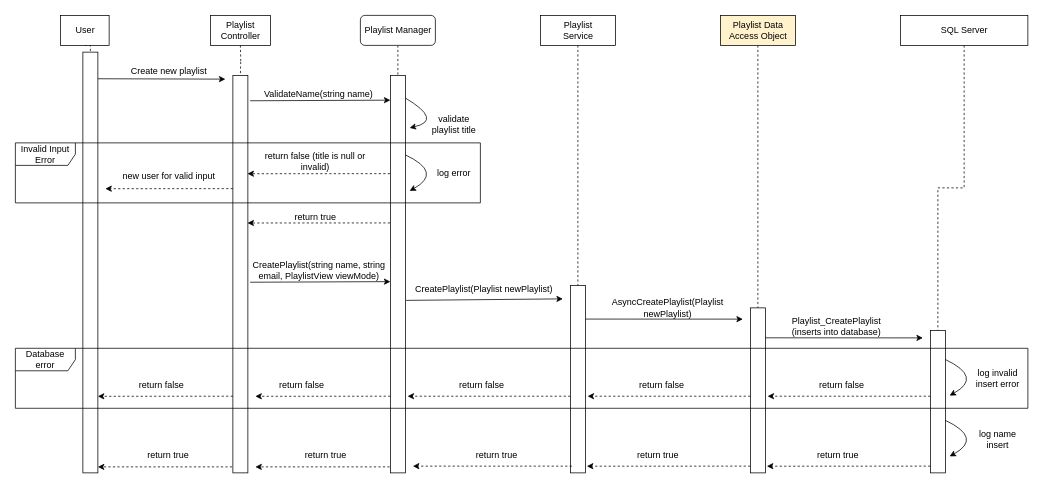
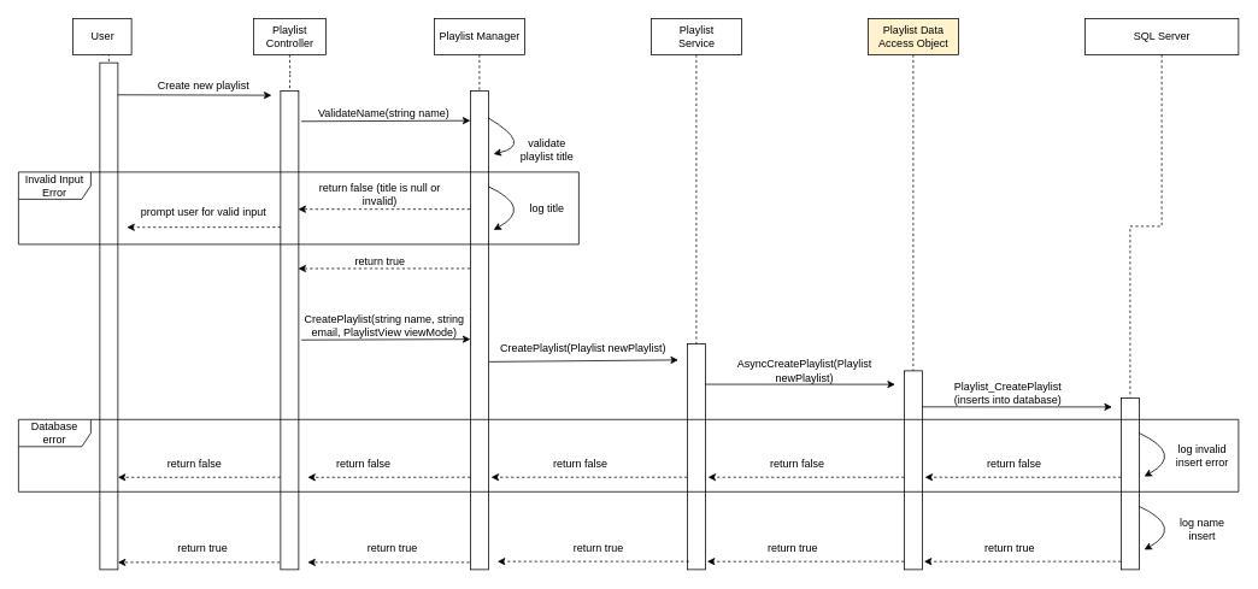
  <mxCell id="0" />
  <mxCell id="1" parent="0" />
  <mxCell id="2" style="edgeStyle=orthogonalEdgeStyle;rounded=0;orthogonalLoop=1;jettySize=auto;html=1;exitX=0.5;exitY=1;exitDx=0;exitDy=0;entryX=0.5;entryY=0;entryDx=0;entryDy=0;endArrow=none;endFill=0;dashed=1;" parent="1" edge="1"><mxGeometry relative="1" as="geometry"><mxPoint x="320" y="60" as="sourcePoint" /><mxPoint x="320" y="100" as="targetPoint" /></mxGeometry></mxCell>
  <mxCell id="3" value="&lt;div&gt;Playlist &lt;br&gt;&lt;/div&gt;&lt;div&gt;Controller&lt;/div&gt;" style="html=1;" parent="1" vertex="1"><mxGeometry x="280" y="20" width="80" height="40" as="geometry" /></mxCell>
  <mxCell id="4" style="edgeStyle=orthogonalEdgeStyle;rounded=0;orthogonalLoop=1;jettySize=auto;html=1;exitX=0.5;exitY=1;exitDx=0;exitDy=0;entryX=0.5;entryY=0;entryDx=0;entryDy=0;dashed=1;endArrow=none;endFill=0;" parent="1" source="5" target="7" edge="1"><mxGeometry relative="1" as="geometry" /></mxCell>
- <mxCell id="5" value="Playlist Manager" style="html=1;rounded=1;" parent="1" vertex="1"><mxGeometry x="480" y="20" width="100" height="40" as="geometry" /></mxCell>
+ <mxCell id="5" value="Playlist Manager" style="html=1;" parent="1" vertex="1"><mxGeometry x="480" y="20" width="100" height="40" as="geometry" /></mxCell>
  <mxCell id="6" value="" style="rounded=0;whiteSpace=wrap;html=1;" parent="1" vertex="1"><mxGeometry x="310" y="100" width="20" height="530" as="geometry" /></mxCell>
  <mxCell id="7" value="" style="rounded=0;whiteSpace=wrap;html=1;" parent="1" vertex="1"><mxGeometry x="520" y="100" width="20" height="530" as="geometry" /></mxCell>
  <mxCell id="8" value="ValidateName(string name)" style="text;html=1;strokeColor=none;fillColor=none;align=center;verticalAlign=middle;whiteSpace=wrap;rounded=0;" parent="1" vertex="1"><mxGeometry x="349" y="110" width="151" height="30" as="geometry" /></mxCell>
  <mxCell id="9" style="edgeStyle=orthogonalEdgeStyle;rounded=0;orthogonalLoop=1;jettySize=auto;html=1;exitX=0.5;exitY=1;exitDx=0;exitDy=0;entryX=0.5;entryY=0;entryDx=0;entryDy=0;dashed=1;endArrow=none;endFill=0;" parent="1" source="10" target="19" edge="1"><mxGeometry relative="1" as="geometry" /></mxCell>
  <mxCell id="10" value="&lt;div&gt;Playlist&lt;/div&gt;&lt;div&gt;Service&lt;br&gt;&lt;/div&gt;" style="html=1;" parent="1" vertex="1"><mxGeometry x="720" y="20" width="100" height="40" as="geometry" /></mxCell>
  <mxCell id="11" value="" style="endArrow=classic;html=1;rounded=0;exitX=1.2;exitY=0.022;exitDx=0;exitDy=0;exitPerimeter=0;entryX=0.05;entryY=0.163;entryDx=0;entryDy=0;entryPerimeter=0;" parent="1" edge="1"><mxGeometry width="50" height="50" relative="1" as="geometry"><mxPoint x="333" y="133.86" as="sourcePoint" /><mxPoint x="520" y="133.04" as="targetPoint" /></mxGeometry></mxCell>
  <mxCell id="12" value="" style="curved=1;endArrow=classic;html=1;rounded=0;exitX=1;exitY=0.057;exitDx=0;exitDy=0;exitPerimeter=0;entryX=1.283;entryY=0.132;entryDx=0;entryDy=0;entryPerimeter=0;" parent="1" source="7" target="7" edge="1"><mxGeometry width="50" height="50" relative="1" as="geometry"><mxPoint x="640" y="270" as="sourcePoint" /><mxPoint x="580" y="570" as="targetPoint" /><Array as="points"><mxPoint x="590" y="160" /></Array></mxGeometry></mxCell>
  <mxCell id="13" value="validate playlist title" style="text;html=1;strokeColor=none;fillColor=none;align=center;verticalAlign=middle;whiteSpace=wrap;rounded=0;" parent="1" vertex="1"><mxGeometry x="570" y="150" width="70" height="30" as="geometry" /></mxCell>
  <mxCell id="14" value="" style="endArrow=classic;html=1;rounded=0;entryX=1;entryY=0.116;entryDx=0;entryDy=0;dashed=1;entryPerimeter=0;" parent="1" edge="1"><mxGeometry width="50" height="50" relative="1" as="geometry"><mxPoint x="519.5" y="231.04" as="sourcePoint" /><mxPoint x="329.5" y="231.12" as="targetPoint" /></mxGeometry></mxCell>
  <mxCell id="15" value="return false (title is null or invalid)" style="text;html=1;strokeColor=none;fillColor=none;align=center;verticalAlign=middle;whiteSpace=wrap;rounded=0;" parent="1" vertex="1"><mxGeometry x="349.5" y="200" width="140" height="30" as="geometry" /></mxCell>
  <mxCell id="16" value="Create new playlist" style="text;html=1;strokeColor=none;fillColor=none;align=center;verticalAlign=middle;whiteSpace=wrap;rounded=0;" parent="1" vertex="1"><mxGeometry x="170" y="80" width="110" height="30" as="geometry" /></mxCell>
  <mxCell id="17" value="" style="endArrow=classic;html=1;rounded=0;exitX=1.1;exitY=0.05;exitDx=0;exitDy=0;exitPerimeter=0;" parent="1" edge="1"><mxGeometry width="50" height="50" relative="1" as="geometry"><mxPoint x="541" y="400" as="sourcePoint" /><mxPoint x="750" y="398" as="targetPoint" /></mxGeometry></mxCell>
  <mxCell id="18" value="CreatePlaylist(Playlist newPlaylist)" style="text;html=1;strokeColor=none;fillColor=none;align=center;verticalAlign=middle;whiteSpace=wrap;rounded=0;" parent="1" vertex="1"><mxGeometry x="550" y="375" width="190" height="20" as="geometry" /></mxCell>
  <mxCell id="19" value="" style="rounded=0;whiteSpace=wrap;html=1;" parent="1" vertex="1"><mxGeometry x="760" y="380" width="20" height="250" as="geometry" /></mxCell>
  <mxCell id="20" style="edgeStyle=orthogonalEdgeStyle;rounded=0;orthogonalLoop=1;jettySize=auto;html=1;exitX=0.5;exitY=1;exitDx=0;exitDy=0;dashed=1;endArrow=none;endFill=0;entryX=0.5;entryY=0;entryDx=0;entryDy=0;" parent="1" source="21" target="24" edge="1"><mxGeometry relative="1" as="geometry"><mxPoint x="1010" y="490" as="targetPoint" /></mxGeometry></mxCell>
  <mxCell id="21" value="&lt;div&gt;Playlist Data &lt;br&gt;&lt;/div&gt;&lt;div&gt;Access Object&lt;/div&gt;" style="html=1;fillColor=#fff2cc;" parent="1" vertex="1"><mxGeometry x="960" y="20" width="100" height="40" as="geometry" /></mxCell>
  <mxCell id="22" value="" style="endArrow=classic;html=1;rounded=0;exitX=1.1;exitY=0.05;exitDx=0;exitDy=0;exitPerimeter=0;" parent="1" edge="1"><mxGeometry width="50" height="50" relative="1" as="geometry"><mxPoint x="780" y="424.92" as="sourcePoint" /><mxPoint x="990" y="425" as="targetPoint" /></mxGeometry></mxCell>
  <mxCell id="23" value="AsyncCreatePlaylist(Playlist newPlaylist)" style="text;html=1;strokeColor=none;fillColor=none;align=center;verticalAlign=middle;whiteSpace=wrap;rounded=0;" parent="1" vertex="1"><mxGeometry x="810" y="395" width="160" height="30" as="geometry" /></mxCell>
  <mxCell id="24" value="" style="rounded=0;whiteSpace=wrap;html=1;" parent="1" vertex="1"><mxGeometry x="1000" y="410" width="20" height="220" as="geometry" /></mxCell>
  <mxCell id="25" style="edgeStyle=orthogonalEdgeStyle;rounded=0;orthogonalLoop=1;jettySize=auto;html=1;exitX=0.5;exitY=1;exitDx=0;exitDy=0;dashed=1;endArrow=none;endFill=0;entryX=0.5;entryY=0;entryDx=0;entryDy=0;" parent="1" source="26" target="27" edge="1"><mxGeometry relative="1" as="geometry"><mxPoint x="1290" y="600" as="targetPoint" /></mxGeometry></mxCell>
  <mxCell id="26" value="SQL Server" style="html=1;" parent="1" vertex="1"><mxGeometry x="1200" y="20" width="170" height="40" as="geometry" /></mxCell>
  <mxCell id="27" value="" style="rounded=0;whiteSpace=wrap;html=1;" parent="1" vertex="1"><mxGeometry x="1240" y="440" width="20" height="190" as="geometry" /></mxCell>
  <mxCell id="28" value="" style="endArrow=classic;html=1;rounded=0;exitX=-0.1;exitY=0.913;exitDx=0;exitDy=0;dashed=1;exitPerimeter=0;entryX=1.05;entryY=0.889;entryDx=0;entryDy=0;entryPerimeter=0;" parent="1" edge="1"><mxGeometry width="50" height="50" relative="1" as="geometry"><mxPoint x="1240" y="527.78" as="sourcePoint" /><mxPoint x="1023" y="527.79" as="targetPoint" /></mxGeometry></mxCell>
  <mxCell id="29" value="" style="endArrow=classic;html=1;rounded=0;exitX=-0.1;exitY=0.913;exitDx=0;exitDy=0;dashed=1;exitPerimeter=0;entryX=1;entryY=0.967;entryDx=0;entryDy=0;entryPerimeter=0;" parent="1" edge="1"><mxGeometry width="50" height="50" relative="1" as="geometry"><mxPoint x="1240" y="621" as="sourcePoint" /><mxPoint x="1022" y="621.1" as="targetPoint" /></mxGeometry></mxCell>
  <mxCell id="30" value="" style="endArrow=classic;html=1;rounded=0;exitX=-0.1;exitY=0.913;exitDx=0;exitDy=0;dashed=1;exitPerimeter=0;entryX=1;entryY=0.967;entryDx=0;entryDy=0;entryPerimeter=0;" parent="1" edge="1"><mxGeometry width="50" height="50" relative="1" as="geometry"><mxPoint x="1000" y="621" as="sourcePoint" /><mxPoint x="782" y="621.1" as="targetPoint" /></mxGeometry></mxCell>
  <mxCell id="31" value="" style="endArrow=classic;html=1;rounded=0;exitX=-0.1;exitY=0.913;exitDx=0;exitDy=0;dashed=1;exitPerimeter=0;" parent="1" edge="1"><mxGeometry width="50" height="50" relative="1" as="geometry"><mxPoint x="762" y="621" as="sourcePoint" /><mxPoint x="550" y="621" as="targetPoint" /></mxGeometry></mxCell>
  <mxCell id="32" value="return false" style="text;html=1;strokeColor=none;fillColor=none;align=center;verticalAlign=middle;whiteSpace=wrap;rounded=0;" parent="1" vertex="1"><mxGeometry x="1087" y="497.78" width="70" height="30" as="geometry" /></mxCell>
  <mxCell id="33" value="return true" style="text;html=1;strokeColor=none;fillColor=none;align=center;verticalAlign=middle;whiteSpace=wrap;rounded=0;" parent="1" vertex="1"><mxGeometry x="1082" y="591" width="70" height="30" as="geometry" /></mxCell>
  <mxCell id="34" value="return true" style="text;html=1;strokeColor=none;fillColor=none;align=center;verticalAlign=middle;whiteSpace=wrap;rounded=0;" parent="1" vertex="1"><mxGeometry x="842" y="591" width="70" height="30" as="geometry" /></mxCell>
  <mxCell id="35" value="return true" style="text;html=1;strokeColor=none;fillColor=none;align=center;verticalAlign=middle;whiteSpace=wrap;rounded=0;" parent="1" vertex="1"><mxGeometry x="627" y="591" width="70" height="30" as="geometry" /></mxCell>
  <mxCell id="36" value="" style="endArrow=classic;html=1;rounded=0;exitX=-0.1;exitY=0.913;exitDx=0;exitDy=0;dashed=1;exitPerimeter=0;" parent="1" edge="1"><mxGeometry width="50" height="50" relative="1" as="geometry"><mxPoint x="519" y="622" as="sourcePoint" /><mxPoint x="340" y="622" as="targetPoint" /></mxGeometry></mxCell>
  <mxCell id="37" value="return true" style="text;html=1;strokeColor=none;fillColor=none;align=center;verticalAlign=middle;whiteSpace=wrap;rounded=0;" parent="1" vertex="1"><mxGeometry x="399" y="591" width="70" height="30" as="geometry" /></mxCell>
  <mxCell id="38" style="edgeStyle=orthogonalEdgeStyle;rounded=0;orthogonalLoop=1;jettySize=auto;html=1;exitX=0.5;exitY=1;exitDx=0;exitDy=0;dashed=1;endArrow=none;endFill=0;entryX=0.5;entryY=0;entryDx=0;entryDy=0;" parent="1" source="39" target="40" edge="1"><mxGeometry relative="1" as="geometry"><mxPoint x="120" y="90" as="targetPoint" /></mxGeometry></mxCell>
  <mxCell id="39" value="User" style="html=1;" parent="1" vertex="1"><mxGeometry x="80" y="20" width="65" height="40" as="geometry" /></mxCell>
  <mxCell id="40" value="" style="rounded=0;whiteSpace=wrap;html=1;" parent="1" vertex="1"><mxGeometry x="110" y="69" width="20" height="561" as="geometry" /></mxCell>
  <mxCell id="41" value="" style="endArrow=classic;html=1;rounded=0;" parent="1" edge="1"><mxGeometry width="50" height="50" relative="1" as="geometry"><mxPoint x="130" y="104.5" as="sourcePoint" /><mxPoint x="300" y="105" as="targetPoint" /></mxGeometry></mxCell>
  <mxCell id="42" value="" style="endArrow=classic;html=1;rounded=0;entryX=1;entryY=0.116;entryDx=0;entryDy=0;dashed=1;entryPerimeter=0;" edge="1" parent="1"><mxGeometry width="50" height="50" relative="1" as="geometry"><mxPoint x="310" y="251" as="sourcePoint" /><mxPoint x="140" y="251.12" as="targetPoint" /></mxGeometry></mxCell>
- <mxCell id="43" value="new user for valid input" style="text;html=1;strokeColor=none;fillColor=none;align=center;verticalAlign=middle;whiteSpace=wrap;rounded=0;" vertex="1" parent="1"><mxGeometry x="150" y="220" width="150" height="30" as="geometry" /></mxCell>
+ <mxCell id="43" value="prompt user for valid input" style="text;html=1;strokeColor=none;fillColor=none;align=center;verticalAlign=middle;whiteSpace=wrap;rounded=0;" vertex="1" parent="1"><mxGeometry x="150" y="220" width="150" height="30" as="geometry" /></mxCell>
  <mxCell id="44" value="Invalid Input Error" style="shape=umlFrame;whiteSpace=wrap;html=1;fillColor=none;width=80;height=30;" vertex="1" parent="1"><mxGeometry x="20" y="190" width="620" height="80" as="geometry" /></mxCell>
  <mxCell id="45" value="" style="endArrow=classic;html=1;rounded=0;entryX=1;entryY=0.116;entryDx=0;entryDy=0;dashed=1;entryPerimeter=0;" edge="1" parent="1"><mxGeometry width="50" height="50" relative="1" as="geometry"><mxPoint x="519.5" y="296.74" as="sourcePoint" /><mxPoint x="329.5" y="296.82" as="targetPoint" /></mxGeometry></mxCell>
  <mxCell id="46" value="return true" style="text;html=1;strokeColor=none;fillColor=none;align=center;verticalAlign=middle;whiteSpace=wrap;rounded=0;" vertex="1" parent="1"><mxGeometry x="385" y="280" width="70.5" height="17.85" as="geometry" /></mxCell>
  <mxCell id="47" value="CreatePlaylist(string name, string email, PlaylistView viewMode)" style="text;html=1;strokeColor=none;fillColor=none;align=center;verticalAlign=middle;whiteSpace=wrap;rounded=0;" vertex="1" parent="1"><mxGeometry x="334.75" y="345" width="179.5" height="30" as="geometry" /></mxCell>
  <mxCell id="48" value="" style="endArrow=classic;html=1;rounded=0;exitX=1.2;exitY=0.022;exitDx=0;exitDy=0;exitPerimeter=0;entryX=0.05;entryY=0.163;entryDx=0;entryDy=0;entryPerimeter=0;" edge="1" parent="1"><mxGeometry width="50" height="50" relative="1" as="geometry"><mxPoint x="333" y="375.82" as="sourcePoint" /><mxPoint x="520" y="375" as="targetPoint" /></mxGeometry></mxCell>
  <mxCell id="49" value="" style="curved=1;endArrow=classic;html=1;rounded=0;exitX=1;exitY=0.057;exitDx=0;exitDy=0;exitPerimeter=0;entryX=1.283;entryY=0.132;entryDx=0;entryDy=0;entryPerimeter=0;" edge="1" parent="1"><mxGeometry width="50" height="50" relative="1" as="geometry"><mxPoint x="540" y="206" as="sourcePoint" /><mxPoint x="545.66" y="254" as="targetPoint" /><Array as="points"><mxPoint x="590" y="229.52" /></Array></mxGeometry></mxCell>
- <mxCell id="50" value="log error" style="text;html=1;strokeColor=none;fillColor=none;align=center;verticalAlign=middle;whiteSpace=wrap;rounded=0;" vertex="1" parent="1"><mxGeometry x="575" y="224.76" width="60" height="10.48" as="geometry" /></mxCell>
+ <mxCell id="50" value="log title" style="text;html=1;strokeColor=none;fillColor=none;align=center;verticalAlign=middle;whiteSpace=wrap;rounded=0;" vertex="1" parent="1"><mxGeometry x="575" y="224.76" width="60" height="10.48" as="geometry" /></mxCell>
  <mxCell id="51" value="" style="endArrow=classic;html=1;rounded=0;exitX=1.1;exitY=0.05;exitDx=0;exitDy=0;exitPerimeter=0;" edge="1" parent="1"><mxGeometry width="50" height="50" relative="1" as="geometry"><mxPoint x="1020" y="449.92" as="sourcePoint" /><mxPoint x="1230" y="450" as="targetPoint" /></mxGeometry></mxCell>
  <mxCell id="52" value="Playlist_CreatePlaylist (inserts into database)" style="text;html=1;strokeColor=none;fillColor=none;align=center;verticalAlign=middle;whiteSpace=wrap;rounded=0;" vertex="1" parent="1"><mxGeometry x="1050" y="420" width="130" height="30" as="geometry" /></mxCell>
  <mxCell id="53" value="" style="endArrow=classic;html=1;rounded=0;exitX=-0.1;exitY=0.913;exitDx=0;exitDy=0;dashed=1;exitPerimeter=0;entryX=1.05;entryY=0.889;entryDx=0;entryDy=0;entryPerimeter=0;" edge="1" parent="1"><mxGeometry width="50" height="50" relative="1" as="geometry"><mxPoint x="1000" y="527.78" as="sourcePoint" /><mxPoint x="783" y="527.79" as="targetPoint" /></mxGeometry></mxCell>
  <mxCell id="54" value="return false" style="text;html=1;strokeColor=none;fillColor=none;align=center;verticalAlign=middle;whiteSpace=wrap;rounded=0;" vertex="1" parent="1"><mxGeometry x="847" y="497.78" width="70" height="30" as="geometry" /></mxCell>
  <mxCell id="55" value="" style="endArrow=classic;html=1;rounded=0;exitX=-0.1;exitY=0.913;exitDx=0;exitDy=0;dashed=1;exitPerimeter=0;entryX=1.05;entryY=0.889;entryDx=0;entryDy=0;entryPerimeter=0;" edge="1" parent="1"><mxGeometry width="50" height="50" relative="1" as="geometry"><mxPoint x="760" y="527.78" as="sourcePoint" /><mxPoint x="543" y="527.79" as="targetPoint" /></mxGeometry></mxCell>
  <mxCell id="56" value="return false" style="text;html=1;strokeColor=none;fillColor=none;align=center;verticalAlign=middle;whiteSpace=wrap;rounded=0;" vertex="1" parent="1"><mxGeometry x="607" y="497.78" width="70" height="30" as="geometry" /></mxCell>
  <mxCell id="57" value="" style="endArrow=classic;html=1;rounded=0;exitX=-0.1;exitY=0.913;exitDx=0;exitDy=0;dashed=1;exitPerimeter=0;" edge="1" parent="1"><mxGeometry width="50" height="50" relative="1" as="geometry"><mxPoint x="520" y="527.78" as="sourcePoint" /><mxPoint x="340" y="527.89" as="targetPoint" /></mxGeometry></mxCell>
  <mxCell id="58" value="return false" style="text;html=1;strokeColor=none;fillColor=none;align=center;verticalAlign=middle;whiteSpace=wrap;rounded=0;" vertex="1" parent="1"><mxGeometry x="367" y="497.78" width="70" height="30" as="geometry" /></mxCell>
  <mxCell id="59" value="" style="endArrow=classic;html=1;rounded=0;exitX=-0.1;exitY=0.913;exitDx=0;exitDy=0;dashed=1;exitPerimeter=0;" edge="1" parent="1"><mxGeometry width="50" height="50" relative="1" as="geometry"><mxPoint x="310" y="527.78" as="sourcePoint" /><mxPoint x="130" y="527.89" as="targetPoint" /></mxGeometry></mxCell>
  <mxCell id="60" value="return false" style="text;html=1;strokeColor=none;fillColor=none;align=center;verticalAlign=middle;whiteSpace=wrap;rounded=0;" vertex="1" parent="1"><mxGeometry x="180" y="503.33" width="70" height="18.89" as="geometry" /></mxCell>
  <mxCell id="61" value="Database error" style="shape=umlFrame;whiteSpace=wrap;html=1;fillColor=none;width=80;height=30;" vertex="1" parent="1"><mxGeometry x="20" y="463.89" width="1350" height="80" as="geometry" /></mxCell>
  <mxCell id="62" value="log invalid insert error" style="text;html=1;strokeColor=none;fillColor=none;align=center;verticalAlign=middle;whiteSpace=wrap;rounded=0;" vertex="1" parent="1"><mxGeometry x="1300" y="478.89" width="60" height="50" as="geometry" /></mxCell>
  <mxCell id="63" value="" style="curved=1;endArrow=classic;html=1;rounded=0;exitX=1;exitY=0.057;exitDx=0;exitDy=0;exitPerimeter=0;entryX=1.283;entryY=0.132;entryDx=0;entryDy=0;entryPerimeter=0;" edge="1" parent="1"><mxGeometry width="50" height="50" relative="1" as="geometry"><mxPoint x="1260" y="478.89" as="sourcePoint" /><mxPoint x="1265.66" y="526.89" as="targetPoint" /><Array as="points"><mxPoint x="1310" y="502.41" /></Array></mxGeometry></mxCell>
  <mxCell id="64" value="log name insert" style="text;html=1;strokeColor=none;fillColor=none;align=center;verticalAlign=middle;whiteSpace=wrap;rounded=0;" vertex="1" parent="1"><mxGeometry x="1300" y="560" width="60" height="50" as="geometry" /></mxCell>
  <mxCell id="65" value="" style="curved=1;endArrow=classic;html=1;rounded=0;exitX=1;exitY=0.057;exitDx=0;exitDy=0;exitPerimeter=0;entryX=1.283;entryY=0.132;entryDx=0;entryDy=0;entryPerimeter=0;" edge="1" parent="1"><mxGeometry width="50" height="50" relative="1" as="geometry"><mxPoint x="1260" y="560" as="sourcePoint" /><mxPoint x="1265.66" y="608" as="targetPoint" /><Array as="points"><mxPoint x="1310" y="583.52" /></Array></mxGeometry></mxCell>
  <mxCell id="66" value="" style="endArrow=classic;html=1;rounded=0;exitX=-0.1;exitY=0.913;exitDx=0;exitDy=0;dashed=1;exitPerimeter=0;" edge="1" parent="1"><mxGeometry width="50" height="50" relative="1" as="geometry"><mxPoint x="309" y="622" as="sourcePoint" /><mxPoint x="130" y="622" as="targetPoint" /></mxGeometry></mxCell>
  <mxCell id="67" value="return true" style="text;html=1;strokeColor=none;fillColor=none;align=center;verticalAlign=middle;whiteSpace=wrap;rounded=0;" vertex="1" parent="1"><mxGeometry x="189" y="591" width="70" height="30" as="geometry" /></mxCell>
